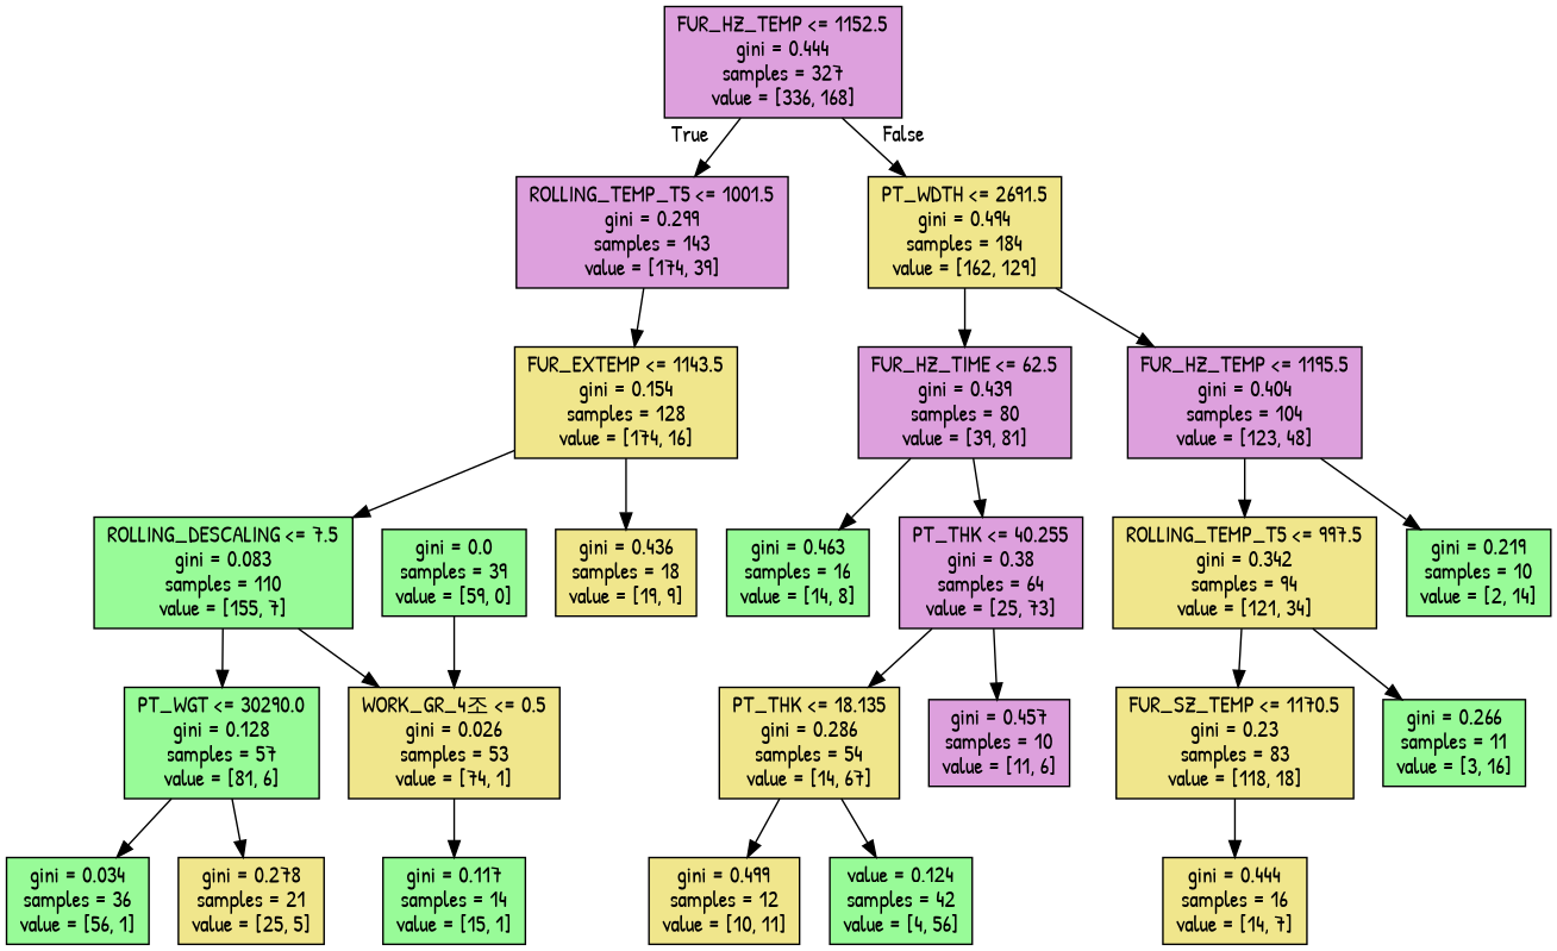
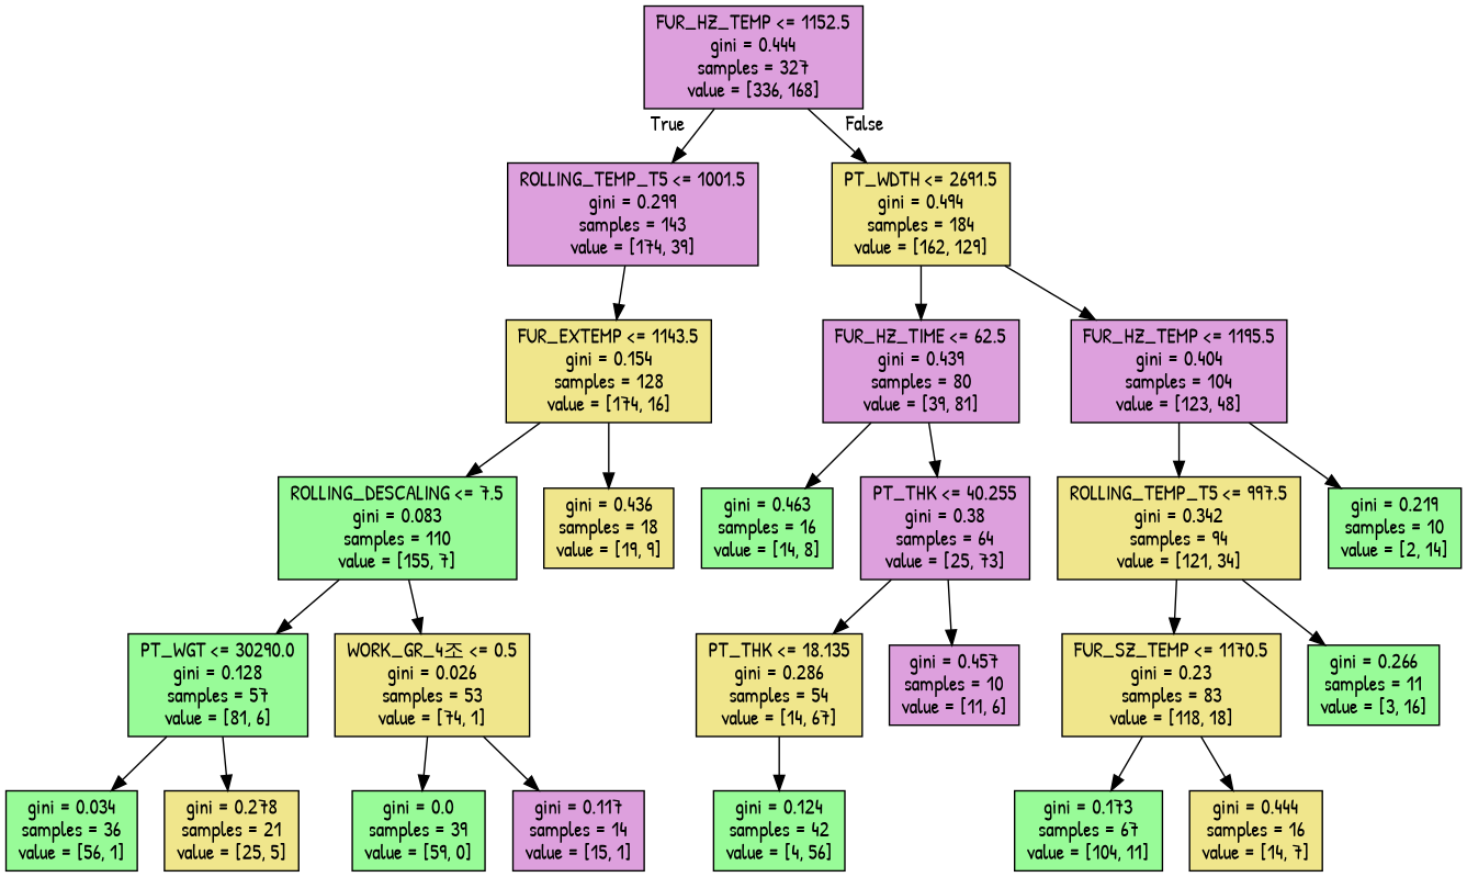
  digraph {
    fontname="Patrick Hand"
    node [color=black fillcolor=khaki fontname="Patrick Hand" shape=box style=filled]
    edge [fontname="Patrick Hand"]
    n1 [fillcolor=plum label="FUR_HZ_TEMP <= 1152.5\ngini = 0.444\nsamples = 327\nvalue = [336, 168]"]
    n2 [fillcolor=plum label="ROLLING_TEMP_T5 <= 1001.5\ngini = 0.299\nsamples = 143\nvalue = [174, 39]"]
    n3 [label="PT_WDTH <= 2691.5\ngini = 0.494\nsamples = 184\nvalue = [162, 129]"]
    n4 [label="FUR_EXTEMP <= 1143.5\ngini = 0.154\nsamples = 128\nvalue = [174, 16]"]
    n5 [fillcolor=plum label="FUR_HZ_TIME <= 62.5\ngini = 0.439\nsamples = 80\nvalue = [39, 81]"]
    n6 [fillcolor=plum label="FUR_HZ_TEMP <= 1195.5\ngini = 0.404\nsamples = 104\nvalue = [123, 48]"]
    n7 [fillcolor=palegreen label="ROLLING_DESCALING <= 7.5\ngini = 0.083\nsamples = 110\nvalue = [155, 7]"]
    n8 [label="gini = 0.436\nsamples = 18\nvalue = [19, 9]"]
    n9 [fillcolor=palegreen label="PT_WGT <= 30290.0\ngini = 0.128\nsamples = 57\nvalue = [81, 6]"]
    n10 [label="WORK_GR_4조 <= 0.5\ngini = 0.026\nsamples = 53\nvalue = [74, 1]"]
    n11 [fillcolor=palegreen label="gini = 0.034\nsamples = 36\nvalue = [56, 1]"]
    n12 [label="gini = 0.278\nsamples = 21\nvalue = [25, 5]"]
    n13 [fillcolor=palegreen label="gini = 0.0\nsamples = 39\nvalue = [59, 0]"]
-   n14 [fillcolor=palegreen label="gini = 0.117\nsamples = 14\nvalue = [15, 1]"]
+   n14 [fillcolor=plum label="gini = 0.117\nsamples = 14\nvalue = [15, 1]"]
    n15 [fillcolor=palegreen label="gini = 0.463\nsamples = 16\nvalue = [14, 8]"]
    n16 [fillcolor=plum label="PT_THK <= 40.255\ngini = 0.38\nsamples = 64\nvalue = [25, 73]"]
    n17 [label="ROLLING_TEMP_T5 <= 997.5\ngini = 0.342\nsamples = 94\nvalue = [121, 34]"]
    n18 [fillcolor=palegreen label="gini = 0.219\nsamples = 10\nvalue = [2, 14]"]
    n19 [label="PT_THK <= 18.135\ngini = 0.286\nsamples = 54\nvalue = [14, 67]"]
    n20 [fillcolor=plum label="gini = 0.457\nsamples = 10\nvalue = [11, 6]"]
-   n21 [label="gini = 0.499\nsamples = 12\nvalue = [10, 11]"]
-   n22 [fillcolor=palegreen label="value = 0.124\nsamples = 42\nvalue = [4, 56]"]
+   n22 [fillcolor=palegreen label="gini = 0.124\nsamples = 42\nvalue = [4, 56]"]
    n23 [label="FUR_SZ_TEMP <= 1170.5\ngini = 0.23\nsamples = 83\nvalue = [118, 18]"]
    n24 [fillcolor=palegreen label="gini = 0.266\nsamples = 11\nvalue = [3, 16]"]
+   n25 [fillcolor=palegreen label="gini = 0.173\nsamples = 67\nvalue = [104, 11]"]
    n26 [label="gini = 0.444\nsamples = 16\nvalue = [14, 7]"]
    n1 -> n2 [headlabel=True labelangle=45 labeldistance=2.5]
    n1 -> n3 [headlabel=False labelangle=-45 labeldistance=2.5]
    n2 -> n4
    n3 -> n5
    n3 -> n6
    n4 -> n7
    n4 -> n8
    n5 -> n15
    n5 -> n16
    n6 -> n17
    n6 -> n18
    n7 -> n9
    n7 -> n10
    n9 -> n11
    n9 -> n12
-   n13 -> n10
+   n10 -> n13
    n10 -> n14
    n16 -> n19
    n16 -> n20
    n17 -> n23
    n17 -> n24
-   n19 -> n21
    n19 -> n22
+   n23 -> n25
    n23 -> n26
  }
